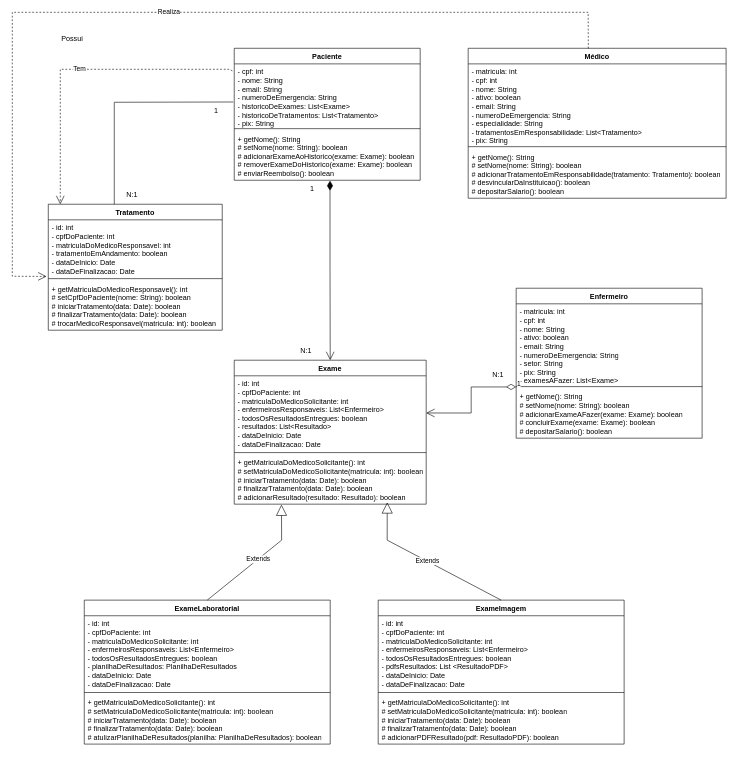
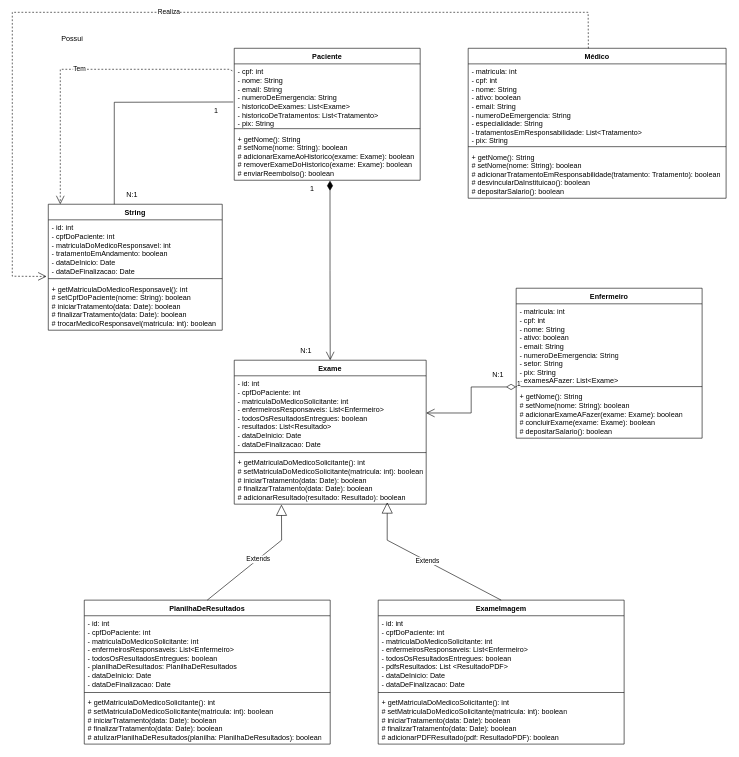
  <mxCell id="0" />
  <mxCell id="1" parent="0" />
- <mxCell id="2" value="Tratamento" style="swimlane;fontStyle=1;align=center;verticalAlign=top;childLayout=stackLayout;horizontal=1;startSize=26;horizontalStack=0;resizeParent=1;resizeParentMax=0;resizeLast=0;collapsible=1;marginBottom=0;whiteSpace=wrap;html=1;" vertex="1" parent="1"><mxGeometry x="80" y="340" width="290" height="210" as="geometry" /></mxCell>
+ <mxCell id="2" value="String" style="swimlane;fontStyle=1;align=center;verticalAlign=top;childLayout=stackLayout;horizontal=1;startSize=26;horizontalStack=0;resizeParent=1;resizeParentMax=0;resizeLast=0;collapsible=1;marginBottom=0;whiteSpace=wrap;html=1;" vertex="1" parent="1"><mxGeometry x="80" y="340" width="290" height="210" as="geometry" /></mxCell>
  <mxCell id="3" value="- id: int&lt;div&gt;- cpfDoPaciente: int&lt;/div&gt;&lt;div&gt;- matriculaDoMedicoResponsavel: int&lt;/div&gt;&lt;div&gt;- tratamentoEmAndamento: boolean&lt;/div&gt;&lt;div&gt;- dataDeInicio: Date&lt;/div&gt;&lt;div&gt;- dataDeFinalizacao: Date&lt;/div&gt;" style="text;strokeColor=none;fillColor=none;align=left;verticalAlign=top;spacingLeft=4;spacingRight=4;overflow=hidden;rotatable=0;points=[[0,0.5],[1,0.5]];portConstraint=eastwest;whiteSpace=wrap;html=1;" vertex="1" parent="2"><mxGeometry y="26" width="290" height="94" as="geometry" /></mxCell>
  <mxCell id="4" value="" style="line;strokeWidth=1;fillColor=none;align=left;verticalAlign=middle;spacingTop=-1;spacingLeft=3;spacingRight=3;rotatable=0;labelPosition=right;points=[];portConstraint=eastwest;strokeColor=inherit;" vertex="1" parent="2"><mxGeometry y="120" width="290" height="8" as="geometry" /></mxCell>
  <mxCell id="5" value="+ getMatriculaDoMedicoResponsavel(): int&lt;div&gt;# setCpfDoPaciente(nome: String): boolean&lt;/div&gt;&lt;div&gt;# iniciarTratamento(data: Date): boolean&lt;/div&gt;&lt;div&gt;# finalizarTratamento(data: Date): boolean&lt;/div&gt;&lt;div&gt;# trocarMedicoResponsavel(matricula: int): boolean&lt;/div&gt;" style="text;strokeColor=none;fillColor=none;align=left;verticalAlign=top;spacingLeft=4;spacingRight=4;overflow=hidden;rotatable=0;points=[[0,0.5],[1,0.5]];portConstraint=eastwest;whiteSpace=wrap;html=1;" vertex="1" parent="2"><mxGeometry y="128" width="290" height="82" as="geometry" /></mxCell>
  <mxCell id="6" value="Exame" style="swimlane;fontStyle=1;align=center;verticalAlign=top;childLayout=stackLayout;horizontal=1;startSize=26;horizontalStack=0;resizeParent=1;resizeParentMax=0;resizeLast=0;collapsible=1;marginBottom=0;whiteSpace=wrap;html=1;" vertex="1" parent="1"><mxGeometry x="390" y="600" width="320" height="240" as="geometry" /></mxCell>
  <mxCell id="7" value="- id: int&lt;div&gt;- cpfDoPaciente: int&lt;/div&gt;&lt;div&gt;- matriculaDoMedicoSolicitante: int&lt;/div&gt;&lt;div&gt;- enfermeirosResponsaveis:&amp;nbsp;&lt;span style=&quot;color: light-dark(rgb(0, 0, 0), rgb(255, 255, 255)); background-color: transparent;&quot;&gt;List&amp;lt;Enfermeiro&amp;gt;&lt;/span&gt;&lt;/div&gt;&lt;div&gt;- todosOsResultadosEntregues: boolean&lt;/div&gt;&lt;div&gt;- resultados: List&amp;lt;Resultado&amp;gt;&lt;/div&gt;&lt;div&gt;- dataDeInicio: Date&lt;/div&gt;&lt;div&gt;- dataDeFinalizacao: Date&lt;/div&gt;" style="text;strokeColor=none;fillColor=none;align=left;verticalAlign=top;spacingLeft=4;spacingRight=4;overflow=hidden;rotatable=0;points=[[0,0.5],[1,0.5]];portConstraint=eastwest;whiteSpace=wrap;html=1;" vertex="1" parent="6"><mxGeometry y="26" width="320" height="124" as="geometry" /></mxCell>
  <mxCell id="8" value="" style="line;strokeWidth=1;fillColor=none;align=left;verticalAlign=middle;spacingTop=-1;spacingLeft=3;spacingRight=3;rotatable=0;labelPosition=right;points=[];portConstraint=eastwest;strokeColor=inherit;" vertex="1" parent="6"><mxGeometry y="150" width="320" height="8" as="geometry" /></mxCell>
  <mxCell id="9" value="+ getMatriculaDoMedicoSolicitante(): int&lt;div&gt;# setMatriculaDoMedicoSolicitante(matricula: int): boolean&lt;/div&gt;&lt;div&gt;# iniciarTratamento(data: Date): boolean&lt;/div&gt;&lt;div&gt;# finalizarTratamento(data: Date): boolean&lt;/div&gt;&lt;div&gt;# adicionarResultado(resultado: Resultado): boolean&lt;/div&gt;" style="text;strokeColor=none;fillColor=none;align=left;verticalAlign=top;spacingLeft=4;spacingRight=4;overflow=hidden;rotatable=0;points=[[0,0.5],[1,0.5]];portConstraint=eastwest;whiteSpace=wrap;html=1;" vertex="1" parent="6"><mxGeometry y="158" width="320" height="82" as="geometry" /></mxCell>
  <mxCell id="10" value="Enfermeiro" style="swimlane;fontStyle=1;align=center;verticalAlign=top;childLayout=stackLayout;horizontal=1;startSize=26;horizontalStack=0;resizeParent=1;resizeParentMax=0;resizeLast=0;collapsible=1;marginBottom=0;whiteSpace=wrap;html=1;" vertex="1" parent="1"><mxGeometry x="860" y="480" width="310" height="250" as="geometry" /></mxCell>
  <mxCell id="11" value="- matricula: int&lt;div&gt;- cpf: int&lt;br&gt;&lt;div&gt;- nome: String&lt;/div&gt;&lt;div&gt;- ativo: boolean&lt;/div&gt;&lt;div&gt;- email: String&lt;/div&gt;&lt;div&gt;- numeroDeEmergencia: String&lt;/div&gt;&lt;div&gt;- setor: String&lt;/div&gt;&lt;div&gt;&lt;span style=&quot;background-color: transparent; color: light-dark(rgb(0, 0, 0), rgb(255, 255, 255));&quot;&gt;- pix: String&lt;/span&gt;&lt;/div&gt;&lt;/div&gt;&lt;div&gt;&lt;span style=&quot;background-color: transparent; color: light-dark(rgb(0, 0, 0), rgb(255, 255, 255));&quot;&gt;- examesAFazer: List&amp;lt;Exame&amp;gt;&lt;/span&gt;&lt;/div&gt;" style="text;strokeColor=none;fillColor=none;align=left;verticalAlign=top;spacingLeft=4;spacingRight=4;overflow=hidden;rotatable=0;points=[[0,0.5],[1,0.5]];portConstraint=eastwest;whiteSpace=wrap;html=1;" vertex="1" parent="10"><mxGeometry y="26" width="310" height="134" as="geometry" /></mxCell>
  <mxCell id="12" value="" style="line;strokeWidth=1;fillColor=none;align=left;verticalAlign=middle;spacingTop=-1;spacingLeft=3;spacingRight=3;rotatable=0;labelPosition=right;points=[];portConstraint=eastwest;strokeColor=inherit;" vertex="1" parent="10"><mxGeometry y="160" width="310" height="8" as="geometry" /></mxCell>
  <mxCell id="13" value="+ getNome(): String&lt;div&gt;# setNome(nome: String): boolean&lt;/div&gt;&lt;div&gt;# adicionarExameAFazer(exame: Exame): boolean&lt;/div&gt;&lt;div&gt;# concluirExame(exame: Exame): boolean&lt;/div&gt;&lt;div&gt;# depositarSalario(): boolean&lt;/div&gt;" style="text;strokeColor=none;fillColor=none;align=left;verticalAlign=top;spacingLeft=4;spacingRight=4;overflow=hidden;rotatable=0;points=[[0,0.5],[1,0.5]];portConstraint=eastwest;whiteSpace=wrap;html=1;" vertex="1" parent="10"><mxGeometry y="168" width="310" height="82" as="geometry" /></mxCell>
  <mxCell id="14" value="Paciente" style="swimlane;fontStyle=1;align=center;verticalAlign=top;childLayout=stackLayout;horizontal=1;startSize=26;horizontalStack=0;resizeParent=1;resizeParentMax=0;resizeLast=0;collapsible=1;marginBottom=0;whiteSpace=wrap;html=1;" vertex="1" parent="1"><mxGeometry x="390" y="80" width="310" height="220" as="geometry" /></mxCell>
  <mxCell id="15" value="- cpf: int&lt;div&gt;- nome: String&lt;/div&gt;&lt;div&gt;- email: String&lt;/div&gt;&lt;div&gt;- numeroDeEmergencia: String&lt;/div&gt;&lt;div&gt;- historicoDeExames:&amp;nbsp;&lt;span style=&quot;background-color: transparent; color: light-dark(rgb(0, 0, 0), rgb(255, 255, 255));&quot;&gt;List&amp;lt;Exame&amp;gt;&lt;/span&gt;&lt;/div&gt;&lt;div&gt;- historicoDeTratamentos: List&amp;lt;Tratamento&amp;gt;&lt;/div&gt;&lt;div&gt;- pix: String&lt;/div&gt;" style="text;strokeColor=none;fillColor=none;align=left;verticalAlign=top;spacingLeft=4;spacingRight=4;overflow=hidden;rotatable=0;points=[[0,0.5],[1,0.5]];portConstraint=eastwest;whiteSpace=wrap;html=1;" vertex="1" parent="14"><mxGeometry y="26" width="310" height="104" as="geometry" /></mxCell>
  <mxCell id="16" value="" style="line;strokeWidth=1;fillColor=none;align=left;verticalAlign=middle;spacingTop=-1;spacingLeft=3;spacingRight=3;rotatable=0;labelPosition=right;points=[];portConstraint=eastwest;strokeColor=inherit;" vertex="1" parent="14"><mxGeometry y="130" width="310" height="8" as="geometry" /></mxCell>
  <mxCell id="17" value="+ getNome(): String&lt;div&gt;# setNome(nome: String): boolean&lt;/div&gt;&lt;div&gt;# adicionarExameAoHistorico(exame: Exame): boolean&lt;/div&gt;&lt;div&gt;# removerExameDoHistorico(exame: Exame): boolean&lt;/div&gt;&lt;div&gt;# enviarReembolso(): boolean&lt;/div&gt;" style="text;strokeColor=none;fillColor=none;align=left;verticalAlign=top;spacingLeft=4;spacingRight=4;overflow=hidden;rotatable=0;points=[[0,0.5],[1,0.5]];portConstraint=eastwest;whiteSpace=wrap;html=1;" vertex="1" parent="14"><mxGeometry y="138" width="310" height="82" as="geometry" /></mxCell>
  <mxCell id="18" value="Médico" style="swimlane;fontStyle=1;align=center;verticalAlign=top;childLayout=stackLayout;horizontal=1;startSize=26;horizontalStack=0;resizeParent=1;resizeParentMax=0;resizeLast=0;collapsible=1;marginBottom=0;whiteSpace=wrap;html=1;" vertex="1" parent="1"><mxGeometry x="780" y="80" width="430" height="250" as="geometry" /></mxCell>
  <mxCell id="19" value="- matricula: int&lt;div&gt;- cpf: int&lt;br&gt;&lt;div&gt;- nome: String&lt;/div&gt;&lt;div&gt;- ativo: boolean&lt;/div&gt;&lt;div&gt;- email: String&lt;/div&gt;&lt;div&gt;- numeroDeEmergencia: String&lt;/div&gt;&lt;div&gt;- especialidade: String&lt;/div&gt;&lt;div&gt;- tratamentosEmResponsabilidade: List&amp;lt;Tratamento&amp;gt;&lt;/div&gt;&lt;div&gt;- pix: String&lt;/div&gt;&lt;/div&gt;" style="text;strokeColor=none;fillColor=none;align=left;verticalAlign=top;spacingLeft=4;spacingRight=4;overflow=hidden;rotatable=0;points=[[0,0.5],[1,0.5]];portConstraint=eastwest;whiteSpace=wrap;html=1;" vertex="1" parent="18"><mxGeometry y="26" width="430" height="134" as="geometry" /></mxCell>
  <mxCell id="20" value="" style="line;strokeWidth=1;fillColor=none;align=left;verticalAlign=middle;spacingTop=-1;spacingLeft=3;spacingRight=3;rotatable=0;labelPosition=right;points=[];portConstraint=eastwest;strokeColor=inherit;" vertex="1" parent="18"><mxGeometry y="160" width="430" height="8" as="geometry" /></mxCell>
  <mxCell id="21" value="+ getNome(): String&lt;div&gt;# setNome(nome: String): boolean&lt;/div&gt;&lt;div&gt;# adicionarTratamentoEmResponsabilidade(tratamento: Tratamento): boolean&lt;/div&gt;&lt;div&gt;# desvincularDaInstituicao(): boolean&lt;/div&gt;&lt;div&gt;# depositarSalario(): boolean&lt;/div&gt;" style="text;strokeColor=none;fillColor=none;align=left;verticalAlign=top;spacingLeft=4;spacingRight=4;overflow=hidden;rotatable=0;points=[[0,0.5],[1,0.5]];portConstraint=eastwest;whiteSpace=wrap;html=1;" vertex="1" parent="18"><mxGeometry y="168" width="430" height="82" as="geometry" /></mxCell>
  <mxCell id="22" value="" style="endArrow=none;html=1;rounded=0;entryX=-0.005;entryY=0.611;entryDx=0;entryDy=0;entryPerimeter=0;" edge="1" parent="1" target="15"><mxGeometry width="50" height="50" relative="1" as="geometry"><mxPoint x="190" y="340" as="sourcePoint" /><mxPoint x="190" y="180" as="targetPoint" /><Array as="points"><mxPoint x="190" y="170" /></Array></mxGeometry></mxCell>
  <mxCell id="23" value="Possui" style="text;html=1;align=center;verticalAlign=middle;whiteSpace=wrap;rounded=0;" vertex="1" parent="1"><mxGeometry x="90" y="50" width="60" height="30" as="geometry" /></mxCell>
  <mxCell id="24" value="N:1" style="text;html=1;align=center;verticalAlign=middle;whiteSpace=wrap;rounded=0;" vertex="1" parent="1"><mxGeometry x="190" y="310" width="60" height="30" as="geometry" /></mxCell>
  <mxCell id="25" value="1" style="text;html=1;align=center;verticalAlign=middle;whiteSpace=wrap;rounded=0;" vertex="1" parent="1"><mxGeometry x="330" y="170" width="60" height="30" as="geometry" /></mxCell>
  <mxCell id="26" value="" style="endArrow=open;html=1;endSize=12;startArrow=diamondThin;startSize=14;startFill=1;edgeStyle=orthogonalEdgeStyle;align=left;verticalAlign=bottom;rounded=0;exitX=0.515;exitY=1.008;exitDx=0;exitDy=0;exitPerimeter=0;" edge="1" parent="1" source="17" target="6"><mxGeometry x="-1" y="3" relative="1" as="geometry"><mxPoint x="560" y="350" as="sourcePoint" /><mxPoint x="540" y="450" as="targetPoint" /><Array as="points" /></mxGeometry></mxCell>
- <mxCell id="27" value="ExameLaboratorial" style="swimlane;fontStyle=1;align=center;verticalAlign=top;childLayout=stackLayout;horizontal=1;startSize=26;horizontalStack=0;resizeParent=1;resizeParentMax=0;resizeLast=0;collapsible=1;marginBottom=0;whiteSpace=wrap;html=1;" vertex="1" parent="1"><mxGeometry x="140" y="1000" width="410" height="240" as="geometry" /></mxCell>
+ <mxCell id="27" value="PlanilhaDeResultados" style="swimlane;fontStyle=1;align=center;verticalAlign=top;childLayout=stackLayout;horizontal=1;startSize=26;horizontalStack=0;resizeParent=1;resizeParentMax=0;resizeLast=0;collapsible=1;marginBottom=0;whiteSpace=wrap;html=1;" vertex="1" parent="1"><mxGeometry x="140" y="1000" width="410" height="240" as="geometry" /></mxCell>
  <mxCell id="28" value="- id: int&lt;div&gt;- cpfDoPaciente: int&lt;/div&gt;&lt;div&gt;- matriculaDoMedicoSolicitante: int&lt;/div&gt;&lt;div&gt;- enfermeirosResponsaveis:&amp;nbsp;&lt;span style=&quot;color: light-dark(rgb(0, 0, 0), rgb(255, 255, 255)); background-color: transparent;&quot;&gt;List&amp;lt;Enfermeiro&amp;gt;&lt;/span&gt;&lt;/div&gt;&lt;div&gt;- todosOsResultadosEntregues: boolean&lt;/div&gt;&lt;div&gt;- planilhaDeResultados: PlanilhaDeResultados&lt;/div&gt;&lt;div&gt;- dataDeInicio: Date&lt;/div&gt;&lt;div&gt;- dataDeFinalizacao: Date&lt;/div&gt;" style="text;strokeColor=none;fillColor=none;align=left;verticalAlign=top;spacingLeft=4;spacingRight=4;overflow=hidden;rotatable=0;points=[[0,0.5],[1,0.5]];portConstraint=eastwest;whiteSpace=wrap;html=1;" vertex="1" parent="27"><mxGeometry y="26" width="410" height="124" as="geometry" /></mxCell>
  <mxCell id="29" value="" style="line;strokeWidth=1;fillColor=none;align=left;verticalAlign=middle;spacingTop=-1;spacingLeft=3;spacingRight=3;rotatable=0;labelPosition=right;points=[];portConstraint=eastwest;strokeColor=inherit;" vertex="1" parent="27"><mxGeometry y="150" width="410" height="8" as="geometry" /></mxCell>
  <mxCell id="30" value="+ getMatriculaDoMedicoSolicitante(): int&lt;div&gt;# setMatriculaDoMedicoSolicitante(matricula: int): boolean&lt;/div&gt;&lt;div&gt;# iniciarTratamento(data: Date): boolean&lt;/div&gt;&lt;div&gt;# finalizarTratamento(data: Date): boolean&lt;/div&gt;&lt;div&gt;# atulizarPlanilhaDeResultados(planilha: PlanilhaDeResultados): boolean&lt;/div&gt;" style="text;strokeColor=none;fillColor=none;align=left;verticalAlign=top;spacingLeft=4;spacingRight=4;overflow=hidden;rotatable=0;points=[[0,0.5],[1,0.5]];portConstraint=eastwest;whiteSpace=wrap;html=1;" vertex="1" parent="27"><mxGeometry y="158" width="410" height="82" as="geometry" /></mxCell>
  <mxCell id="31" value="Extends" style="endArrow=block;endSize=16;endFill=0;html=1;rounded=0;exitX=0.5;exitY=0;exitDx=0;exitDy=0;entryX=0.246;entryY=1.009;entryDx=0;entryDy=0;entryPerimeter=0;" edge="1" parent="1" source="27" target="9"><mxGeometry width="160" relative="1" as="geometry"><mxPoint x="79" y="1185" as="sourcePoint" /><mxPoint x="140" y="1057" as="targetPoint" /><Array as="points"><mxPoint x="469" y="900" /></Array></mxGeometry></mxCell>
  <mxCell id="32" value="ExameImagem" style="swimlane;fontStyle=1;align=center;verticalAlign=top;childLayout=stackLayout;horizontal=1;startSize=26;horizontalStack=0;resizeParent=1;resizeParentMax=0;resizeLast=0;collapsible=1;marginBottom=0;whiteSpace=wrap;html=1;" vertex="1" parent="1"><mxGeometry x="630" y="1000" width="410" height="240" as="geometry" /></mxCell>
  <mxCell id="33" value="- id: int&lt;div&gt;- cpfDoPaciente: int&lt;/div&gt;&lt;div&gt;- matriculaDoMedicoSolicitante: int&lt;/div&gt;&lt;div&gt;- enfermeirosResponsaveis:&amp;nbsp;&lt;span style=&quot;color: light-dark(rgb(0, 0, 0), rgb(255, 255, 255)); background-color: transparent;&quot;&gt;List&amp;lt;Enfermeiro&amp;gt;&lt;/span&gt;&lt;/div&gt;&lt;div&gt;- todosOsResultadosEntregues: boolean&lt;/div&gt;&lt;div&gt;- pdfsResultados: List &amp;lt;ResultadoPDF&amp;gt;&lt;/div&gt;&lt;div&gt;- dataDeInicio: Date&lt;/div&gt;&lt;div&gt;- dataDeFinalizacao: Date&lt;/div&gt;" style="text;strokeColor=none;fillColor=none;align=left;verticalAlign=top;spacingLeft=4;spacingRight=4;overflow=hidden;rotatable=0;points=[[0,0.5],[1,0.5]];portConstraint=eastwest;whiteSpace=wrap;html=1;" vertex="1" parent="32"><mxGeometry y="26" width="410" height="124" as="geometry" /></mxCell>
  <mxCell id="34" value="" style="line;strokeWidth=1;fillColor=none;align=left;verticalAlign=middle;spacingTop=-1;spacingLeft=3;spacingRight=3;rotatable=0;labelPosition=right;points=[];portConstraint=eastwest;strokeColor=inherit;" vertex="1" parent="32"><mxGeometry y="150" width="410" height="8" as="geometry" /></mxCell>
  <mxCell id="35" value="+ getMatriculaDoMedicoSolicitante(): int&lt;div&gt;# setMatriculaDoMedicoSolicitante(matricula: int): boolean&lt;/div&gt;&lt;div&gt;# iniciarTratamento(data: Date): boolean&lt;/div&gt;&lt;div&gt;# finalizarTratamento(data: Date): boolean&lt;/div&gt;&lt;div&gt;# adicionarPDFResultado(pdf: ResultadoPDF): boolean&lt;/div&gt;" style="text;strokeColor=none;fillColor=none;align=left;verticalAlign=top;spacingLeft=4;spacingRight=4;overflow=hidden;rotatable=0;points=[[0,0.5],[1,0.5]];portConstraint=eastwest;whiteSpace=wrap;html=1;" vertex="1" parent="32"><mxGeometry y="158" width="410" height="82" as="geometry" /></mxCell>
  <mxCell id="36" value="Extends" style="endArrow=block;endSize=16;endFill=0;html=1;rounded=0;exitX=0.5;exitY=0;exitDx=0;exitDy=0;entryX=0.797;entryY=0.963;entryDx=0;entryDy=0;entryPerimeter=0;" edge="1" parent="1" source="32" target="9"><mxGeometry width="160" relative="1" as="geometry"><mxPoint x="439" y="1175" as="sourcePoint" /><mxPoint x="620" y="820" as="targetPoint" /><Array as="points"><mxPoint x="645" y="900" /></Array></mxGeometry></mxCell>
  <mxCell id="37" value="1" style="text;html=1;align=center;verticalAlign=middle;whiteSpace=wrap;rounded=0;" vertex="1" parent="1"><mxGeometry x="490" y="300" width="60" height="30" as="geometry" /></mxCell>
  <mxCell id="38" value="N:1" style="text;html=1;align=center;verticalAlign=middle;whiteSpace=wrap;rounded=0;" vertex="1" parent="1"><mxGeometry x="480" y="570" width="60" height="30" as="geometry" /></mxCell>
  <mxCell id="39" value="N:1" style="text;html=1;align=center;verticalAlign=middle;whiteSpace=wrap;rounded=0;" vertex="1" parent="1"><mxGeometry x="800" y="610" width="60" height="30" as="geometry" /></mxCell>
  <mxCell id="40" value="Tem" style="endArrow=open;endSize=12;dashed=1;html=1;rounded=0;exitX=-0.01;exitY=0.112;exitDx=0;exitDy=0;exitPerimeter=0;entryX=0.75;entryY=0;entryDx=0;entryDy=0;" edge="1" parent="1" source="15"><mxGeometry width="160" relative="1" as="geometry"><mxPoint x="382" y="75" as="sourcePoint" /><mxPoint x="100" y="340" as="targetPoint" /><Array as="points"><mxPoint x="382" y="115" /><mxPoint x="100" y="115" /></Array></mxGeometry></mxCell>
  <mxCell id="41" value="Realiza" style="endArrow=open;endSize=12;dashed=1;html=1;rounded=0;entryX=-0.01;entryY=1.004;entryDx=0;entryDy=0;entryPerimeter=0;exitX=0.466;exitY=0.001;exitDx=0;exitDy=0;exitPerimeter=0;" edge="1" parent="1" source="18" target="3"><mxGeometry width="160" relative="1" as="geometry"><mxPoint x="1020" y="20" as="sourcePoint" /><mxPoint x="20" y="460" as="targetPoint" /><Array as="points"><mxPoint x="980" y="20" /><mxPoint x="20" y="20" /><mxPoint x="20" y="460" /></Array></mxGeometry></mxCell>
  <mxCell id="42" value="1" style="endArrow=open;html=1;endSize=12;startArrow=diamondThin;startSize=14;startFill=0;edgeStyle=orthogonalEdgeStyle;align=left;verticalAlign=bottom;rounded=0;exitX=0;exitY=1.034;exitDx=0;exitDy=0;exitPerimeter=0;entryX=1;entryY=0.5;entryDx=0;entryDy=0;" edge="1" parent="1" source="11" target="7"><mxGeometry x="-1" y="3" relative="1" as="geometry"><mxPoint x="620" y="610" as="sourcePoint" /><mxPoint x="780" y="610" as="targetPoint" /></mxGeometry></mxCell>
